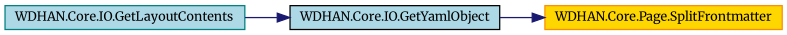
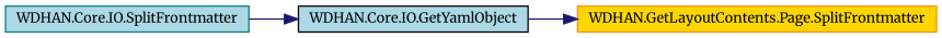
  digraph {
    fontname=Merriweather
    rankdir=LR
    node [fillcolor=lightblue fontname=Merriweather fontsize=10 shape=record style=filled]
    edge [color=midnightblue fontname=Merriweather fontsize=10 labelfontname=Helvetica labelfontsize=10 style=solid]
-   n1 [color=teal fontcolor=black height=0.2 label="WDHAN.Core.IO.GetLayoutContents" width=0.4]
+   n1 [color=teal fontcolor=black height=0.2 label="WDHAN.Core.IO.SplitFrontmatter" width=0.4]
    n2 [color=black height=0.2 label="WDHAN.Core.IO.GetYamlObject" width=0.4]
-   n3 [color=darkorange fillcolor=gold height=0.2 label="WDHAN.Core.Page.SplitFrontmatter" width=0.4]
+   n3 [color=darkorange fillcolor=gold height=0.2 label="WDHAN.GetLayoutContents.Page.SplitFrontmatter" width=0.4]
    n1 -> n2
    n2 -> n3
  }
